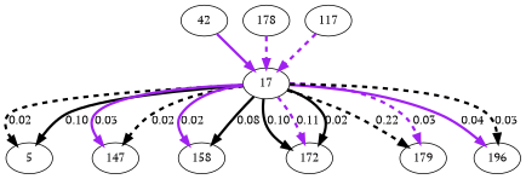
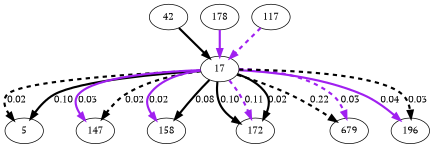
  digraph {
    fontname="PT Serif"
    node [fontname="PT Serif"]
    edge [color=black fontname="PT Serif" penwidth=3 style=bold]
    42
    17
    n3 [label=5]
    147
    158
    172
-   179
+   179 [label=679]
    196
    178
    117
-   42 -> 17 [color=purple]
+   42 -> 17
    17 -> n3 [label=0.02 style=dashed]
    17 -> n3 [label=0.10]
    17 -> 147 [color=purple label=0.03]
    17 -> 147 [label=0.02 style=dashed]
    17 -> 158 [color=purple label=0.02]
    17 -> 158 [label=0.08]
    17 -> 172 [label=0.10]
    17 -> 172 [color=purple label=0.11 style=dashed]
    17 -> 172 [label=0.02]
    17 -> 179 [label=0.22 style=dashed]
    17 -> 179 [color=purple label=0.03 style=dashed]
    17 -> 196 [color=purple label=0.04]
    17 -> 196 [label=0.03 style=dashed]
-   178 -> 17 [color=purple style=dashed]
+   178 -> 17 [color=purple]
    117 -> 17 [color=purple style=dashed]
  }
